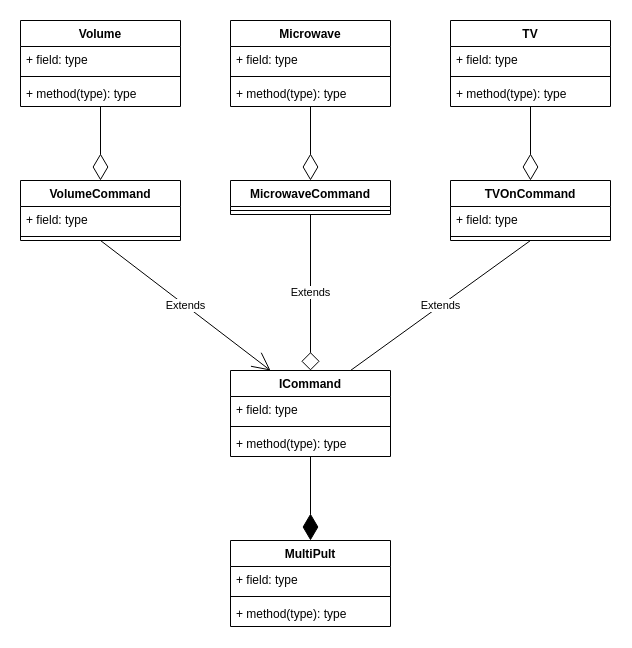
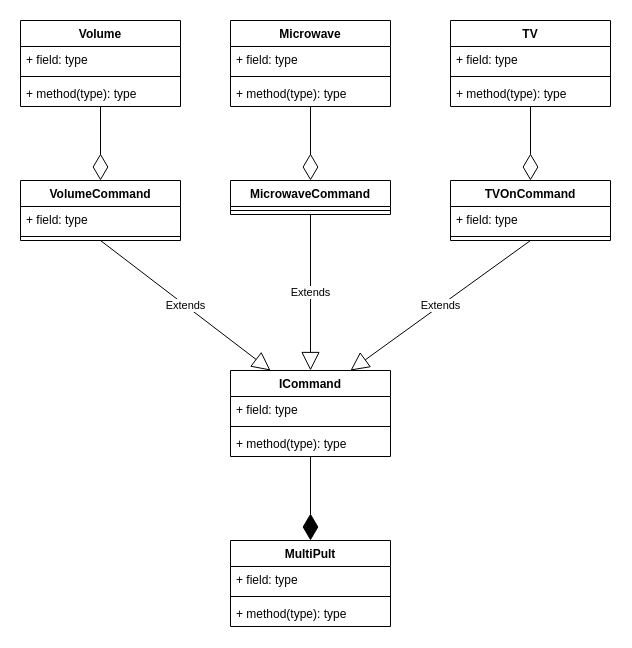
  <mxCell id="0" />
  <mxCell id="1" parent="0" />
  <mxCell id="2" value="TVOnCommand" style="swimlane;fontStyle=1;align=center;verticalAlign=top;childLayout=stackLayout;horizontal=1;startSize=26;horizontalStack=0;resizeParent=1;resizeParentMax=0;resizeLast=0;collapsible=1;marginBottom=0;whiteSpace=wrap;html=1;" vertex="1" parent="1"><mxGeometry x="450" y="180" width="160" height="60" as="geometry" /></mxCell>
  <mxCell id="3" value="+ field: type" style="text;strokeColor=none;fillColor=none;align=left;verticalAlign=top;spacingLeft=4;spacingRight=4;overflow=hidden;rotatable=0;points=[[0,0.5],[1,0.5]];portConstraint=eastwest;whiteSpace=wrap;html=1;" vertex="1" parent="2"><mxGeometry y="26" width="160" height="26" as="geometry" /></mxCell>
  <mxCell id="4" value="" style="line;strokeWidth=1;fillColor=none;align=left;verticalAlign=middle;spacingTop=-1;spacingLeft=3;spacingRight=3;rotatable=0;labelPosition=right;points=[];portConstraint=eastwest;strokeColor=inherit;" vertex="1" parent="2"><mxGeometry y="52" width="160" height="8" as="geometry" /></mxCell>
  <mxCell id="5" value="TV" style="swimlane;fontStyle=1;align=center;verticalAlign=top;childLayout=stackLayout;horizontal=1;startSize=26;horizontalStack=0;resizeParent=1;resizeParentMax=0;resizeLast=0;collapsible=1;marginBottom=0;whiteSpace=wrap;html=1;" vertex="1" parent="1"><mxGeometry x="450" y="20" width="160" height="86" as="geometry" /></mxCell>
  <mxCell id="6" value="+ field: type" style="text;strokeColor=none;fillColor=none;align=left;verticalAlign=top;spacingLeft=4;spacingRight=4;overflow=hidden;rotatable=0;points=[[0,0.5],[1,0.5]];portConstraint=eastwest;whiteSpace=wrap;html=1;" vertex="1" parent="5"><mxGeometry y="26" width="160" height="26" as="geometry" /></mxCell>
  <mxCell id="7" value="" style="line;strokeWidth=1;fillColor=none;align=left;verticalAlign=middle;spacingTop=-1;spacingLeft=3;spacingRight=3;rotatable=0;labelPosition=right;points=[];portConstraint=eastwest;strokeColor=inherit;" vertex="1" parent="5"><mxGeometry y="52" width="160" height="8" as="geometry" /></mxCell>
  <mxCell id="8" value="+ method(type): type" style="text;strokeColor=none;fillColor=none;align=left;verticalAlign=top;spacingLeft=4;spacingRight=4;overflow=hidden;rotatable=0;points=[[0,0.5],[1,0.5]];portConstraint=eastwest;whiteSpace=wrap;html=1;" vertex="1" parent="5"><mxGeometry y="60" width="160" height="26" as="geometry" /></mxCell>
  <mxCell id="9" value="MicrowaveCommand" style="swimlane;fontStyle=1;align=center;verticalAlign=top;childLayout=stackLayout;horizontal=1;startSize=26;horizontalStack=0;resizeParent=1;resizeParentMax=0;resizeLast=0;collapsible=1;marginBottom=0;whiteSpace=wrap;html=1;" vertex="1" parent="1"><mxGeometry x="230" y="180" width="160" height="34" as="geometry" /></mxCell>
  <mxCell id="10" value="" style="line;strokeWidth=1;fillColor=none;align=left;verticalAlign=middle;spacingTop=-1;spacingLeft=3;spacingRight=3;rotatable=0;labelPosition=right;points=[];portConstraint=eastwest;strokeColor=inherit;" vertex="1" parent="9"><mxGeometry y="26" width="160" height="8" as="geometry" /></mxCell>
  <mxCell id="11" value="Microwave" style="swimlane;fontStyle=1;align=center;verticalAlign=top;childLayout=stackLayout;horizontal=1;startSize=26;horizontalStack=0;resizeParent=1;resizeParentMax=0;resizeLast=0;collapsible=1;marginBottom=0;whiteSpace=wrap;html=1;" vertex="1" parent="1"><mxGeometry x="230" y="20" width="160" height="86" as="geometry" /></mxCell>
  <mxCell id="12" value="+ field: type" style="text;strokeColor=none;fillColor=none;align=left;verticalAlign=top;spacingLeft=4;spacingRight=4;overflow=hidden;rotatable=0;points=[[0,0.5],[1,0.5]];portConstraint=eastwest;whiteSpace=wrap;html=1;" vertex="1" parent="11"><mxGeometry y="26" width="160" height="26" as="geometry" /></mxCell>
  <mxCell id="13" value="" style="line;strokeWidth=1;fillColor=none;align=left;verticalAlign=middle;spacingTop=-1;spacingLeft=3;spacingRight=3;rotatable=0;labelPosition=right;points=[];portConstraint=eastwest;strokeColor=inherit;" vertex="1" parent="11"><mxGeometry y="52" width="160" height="8" as="geometry" /></mxCell>
  <mxCell id="14" value="+ method(type): type" style="text;strokeColor=none;fillColor=none;align=left;verticalAlign=top;spacingLeft=4;spacingRight=4;overflow=hidden;rotatable=0;points=[[0,0.5],[1,0.5]];portConstraint=eastwest;whiteSpace=wrap;html=1;" vertex="1" parent="11"><mxGeometry y="60" width="160" height="26" as="geometry" /></mxCell>
  <mxCell id="15" value="MultiPult" style="swimlane;fontStyle=1;align=center;verticalAlign=top;childLayout=stackLayout;horizontal=1;startSize=26;horizontalStack=0;resizeParent=1;resizeParentMax=0;resizeLast=0;collapsible=1;marginBottom=0;whiteSpace=wrap;html=1;" vertex="1" parent="1"><mxGeometry x="230" y="540" width="160" height="86" as="geometry" /></mxCell>
  <mxCell id="16" value="+ field: type" style="text;strokeColor=none;fillColor=none;align=left;verticalAlign=top;spacingLeft=4;spacingRight=4;overflow=hidden;rotatable=0;points=[[0,0.5],[1,0.5]];portConstraint=eastwest;whiteSpace=wrap;html=1;" vertex="1" parent="15"><mxGeometry y="26" width="160" height="26" as="geometry" /></mxCell>
  <mxCell id="17" value="" style="line;strokeWidth=1;fillColor=none;align=left;verticalAlign=middle;spacingTop=-1;spacingLeft=3;spacingRight=3;rotatable=0;labelPosition=right;points=[];portConstraint=eastwest;strokeColor=inherit;" vertex="1" parent="15"><mxGeometry y="52" width="160" height="8" as="geometry" /></mxCell>
  <mxCell id="18" value="+ method(type): type" style="text;strokeColor=none;fillColor=none;align=left;verticalAlign=top;spacingLeft=4;spacingRight=4;overflow=hidden;rotatable=0;points=[[0,0.5],[1,0.5]];portConstraint=eastwest;whiteSpace=wrap;html=1;" vertex="1" parent="15"><mxGeometry y="60" width="160" height="26" as="geometry" /></mxCell>
  <mxCell id="19" value="ICommand" style="swimlane;fontStyle=1;align=center;verticalAlign=top;childLayout=stackLayout;horizontal=1;startSize=26;horizontalStack=0;resizeParent=1;resizeParentMax=0;resizeLast=0;collapsible=1;marginBottom=0;whiteSpace=wrap;html=1;" vertex="1" parent="1"><mxGeometry x="230" y="370" width="160" height="86" as="geometry" /></mxCell>
  <mxCell id="20" value="+ field: type" style="text;strokeColor=none;fillColor=none;align=left;verticalAlign=top;spacingLeft=4;spacingRight=4;overflow=hidden;rotatable=0;points=[[0,0.5],[1,0.5]];portConstraint=eastwest;whiteSpace=wrap;html=1;" vertex="1" parent="19"><mxGeometry y="26" width="160" height="26" as="geometry" /></mxCell>
  <mxCell id="21" value="" style="line;strokeWidth=1;fillColor=none;align=left;verticalAlign=middle;spacingTop=-1;spacingLeft=3;spacingRight=3;rotatable=0;labelPosition=right;points=[];portConstraint=eastwest;strokeColor=inherit;" vertex="1" parent="19"><mxGeometry y="52" width="160" height="8" as="geometry" /></mxCell>
  <mxCell id="22" value="+ method(type): type" style="text;strokeColor=none;fillColor=none;align=left;verticalAlign=top;spacingLeft=4;spacingRight=4;overflow=hidden;rotatable=0;points=[[0,0.5],[1,0.5]];portConstraint=eastwest;whiteSpace=wrap;html=1;" vertex="1" parent="19"><mxGeometry y="60" width="160" height="26" as="geometry" /></mxCell>
  <mxCell id="23" value="VolumeCommand" style="swimlane;fontStyle=1;align=center;verticalAlign=top;childLayout=stackLayout;horizontal=1;startSize=26;horizontalStack=0;resizeParent=1;resizeParentMax=0;resizeLast=0;collapsible=1;marginBottom=0;whiteSpace=wrap;html=1;" vertex="1" parent="1"><mxGeometry x="20" y="180" width="160" height="60" as="geometry" /></mxCell>
  <mxCell id="24" value="+ field: type" style="text;strokeColor=none;fillColor=none;align=left;verticalAlign=top;spacingLeft=4;spacingRight=4;overflow=hidden;rotatable=0;points=[[0,0.5],[1,0.5]];portConstraint=eastwest;whiteSpace=wrap;html=1;" vertex="1" parent="23"><mxGeometry y="26" width="160" height="26" as="geometry" /></mxCell>
  <mxCell id="25" value="" style="line;strokeWidth=1;fillColor=none;align=left;verticalAlign=middle;spacingTop=-1;spacingLeft=3;spacingRight=3;rotatable=0;labelPosition=right;points=[];portConstraint=eastwest;strokeColor=inherit;" vertex="1" parent="23"><mxGeometry y="52" width="160" height="8" as="geometry" /></mxCell>
  <mxCell id="26" value="Volume" style="swimlane;fontStyle=1;align=center;verticalAlign=top;childLayout=stackLayout;horizontal=1;startSize=26;horizontalStack=0;resizeParent=1;resizeParentMax=0;resizeLast=0;collapsible=1;marginBottom=0;whiteSpace=wrap;html=1;" vertex="1" parent="1"><mxGeometry x="20" y="20" width="160" height="86" as="geometry" /></mxCell>
  <mxCell id="27" value="+ field: type" style="text;strokeColor=none;fillColor=none;align=left;verticalAlign=top;spacingLeft=4;spacingRight=4;overflow=hidden;rotatable=0;points=[[0,0.5],[1,0.5]];portConstraint=eastwest;whiteSpace=wrap;html=1;" vertex="1" parent="26"><mxGeometry y="26" width="160" height="26" as="geometry" /></mxCell>
  <mxCell id="28" value="" style="line;strokeWidth=1;fillColor=none;align=left;verticalAlign=middle;spacingTop=-1;spacingLeft=3;spacingRight=3;rotatable=0;labelPosition=right;points=[];portConstraint=eastwest;strokeColor=inherit;" vertex="1" parent="26"><mxGeometry y="52" width="160" height="8" as="geometry" /></mxCell>
  <mxCell id="29" value="+ method(type): type" style="text;strokeColor=none;fillColor=none;align=left;verticalAlign=top;spacingLeft=4;spacingRight=4;overflow=hidden;rotatable=0;points=[[0,0.5],[1,0.5]];portConstraint=eastwest;whiteSpace=wrap;html=1;" vertex="1" parent="26"><mxGeometry y="60" width="160" height="26" as="geometry" /></mxCell>
- <mxCell id="30" value="Extends" style="endArrow=open;endSize=16;endFill=0;html=1;rounded=0;exitX=0.5;exitY=1;exitDx=0;exitDy=0;entryX=0.25;entryY=0;entryDx=0;entryDy=0;" edge="1" parent="1" source="23" target="19"><mxGeometry width="160" relative="1" as="geometry"><mxPoint x="100" y="310" as="sourcePoint" /><mxPoint x="360" y="160" as="targetPoint" /></mxGeometry></mxCell>
- <mxCell id="31" value="Extends" style="endArrow=diamond;endSize=16;endFill=0;html=1;rounded=0;exitX=0.5;exitY=1;exitDx=0;exitDy=0;entryX=0.5;entryY=0;entryDx=0;entryDy=0;" edge="1" parent="1" source="9" target="19"><mxGeometry width="160" relative="1" as="geometry"><mxPoint x="310" y="300" as="sourcePoint" /><mxPoint x="370" y="170" as="targetPoint" /></mxGeometry></mxCell>
- <mxCell id="32" value="Extends" style="endArrow=none;endSize=16;endFill=0;html=1;rounded=0;exitX=0.5;exitY=1;exitDx=0;exitDy=0;entryX=0.75;entryY=0;entryDx=0;entryDy=0;" edge="1" parent="1" source="2" target="19"><mxGeometry width="160" relative="1" as="geometry"><mxPoint x="440" y="310" as="sourcePoint" /><mxPoint x="380" y="180" as="targetPoint" /></mxGeometry></mxCell>
+ <mxCell id="30" value="Extends" style="endArrow=block;endSize=16;endFill=0;html=1;rounded=0;exitX=0.5;exitY=1;exitDx=0;exitDy=0;entryX=0.25;entryY=0;entryDx=0;entryDy=0;" edge="1" parent="1" source="23" target="19"><mxGeometry width="160" relative="1" as="geometry"><mxPoint x="100" y="310" as="sourcePoint" /><mxPoint x="360" y="160" as="targetPoint" /></mxGeometry></mxCell>
+ <mxCell id="31" value="Extends" style="endArrow=block;endSize=16;endFill=0;html=1;rounded=0;exitX=0.5;exitY=1;exitDx=0;exitDy=0;entryX=0.5;entryY=0;entryDx=0;entryDy=0;" edge="1" parent="1" source="9" target="19"><mxGeometry width="160" relative="1" as="geometry"><mxPoint x="310" y="300" as="sourcePoint" /><mxPoint x="370" y="170" as="targetPoint" /></mxGeometry></mxCell>
+ <mxCell id="32" value="Extends" style="endArrow=block;endSize=16;endFill=0;html=1;rounded=0;exitX=0.5;exitY=1;exitDx=0;exitDy=0;entryX=0.75;entryY=0;entryDx=0;entryDy=0;" edge="1" parent="1" source="2" target="19"><mxGeometry width="160" relative="1" as="geometry"><mxPoint x="440" y="310" as="sourcePoint" /><mxPoint x="380" y="180" as="targetPoint" /></mxGeometry></mxCell>
  <mxCell id="33" value="" style="endArrow=diamondThin;endFill=0;endSize=24;html=1;rounded=0;entryX=0.5;entryY=0;entryDx=0;entryDy=0;" edge="1" parent="1" source="8" target="2"><mxGeometry width="160" relative="1" as="geometry"><mxPoint x="200" y="60" as="sourcePoint" /><mxPoint x="360" y="60" as="targetPoint" /></mxGeometry></mxCell>
  <mxCell id="34" value="" style="endArrow=diamondThin;endFill=0;endSize=24;html=1;rounded=0;entryX=0.5;entryY=0;entryDx=0;entryDy=0;" edge="1" parent="1" source="14" target="9"><mxGeometry width="160" relative="1" as="geometry"><mxPoint x="540" y="116" as="sourcePoint" /><mxPoint x="540" y="190" as="targetPoint" /></mxGeometry></mxCell>
  <mxCell id="35" value="" style="endArrow=diamondThin;endFill=0;endSize=24;html=1;rounded=0;entryX=0.5;entryY=0;entryDx=0;entryDy=0;" edge="1" parent="1" source="29" target="23"><mxGeometry width="160" relative="1" as="geometry"><mxPoint x="320" y="116" as="sourcePoint" /><mxPoint x="320" y="190" as="targetPoint" /></mxGeometry></mxCell>
  <mxCell id="36" value="" style="endArrow=diamondThin;endFill=1;endSize=24;html=1;rounded=0;entryX=0.5;entryY=0;entryDx=0;entryDy=0;" edge="1" parent="1" source="22" target="15"><mxGeometry width="160" relative="1" as="geometry"><mxPoint x="370" y="510" as="sourcePoint" /><mxPoint x="390" y="520" as="targetPoint" /></mxGeometry></mxCell>
